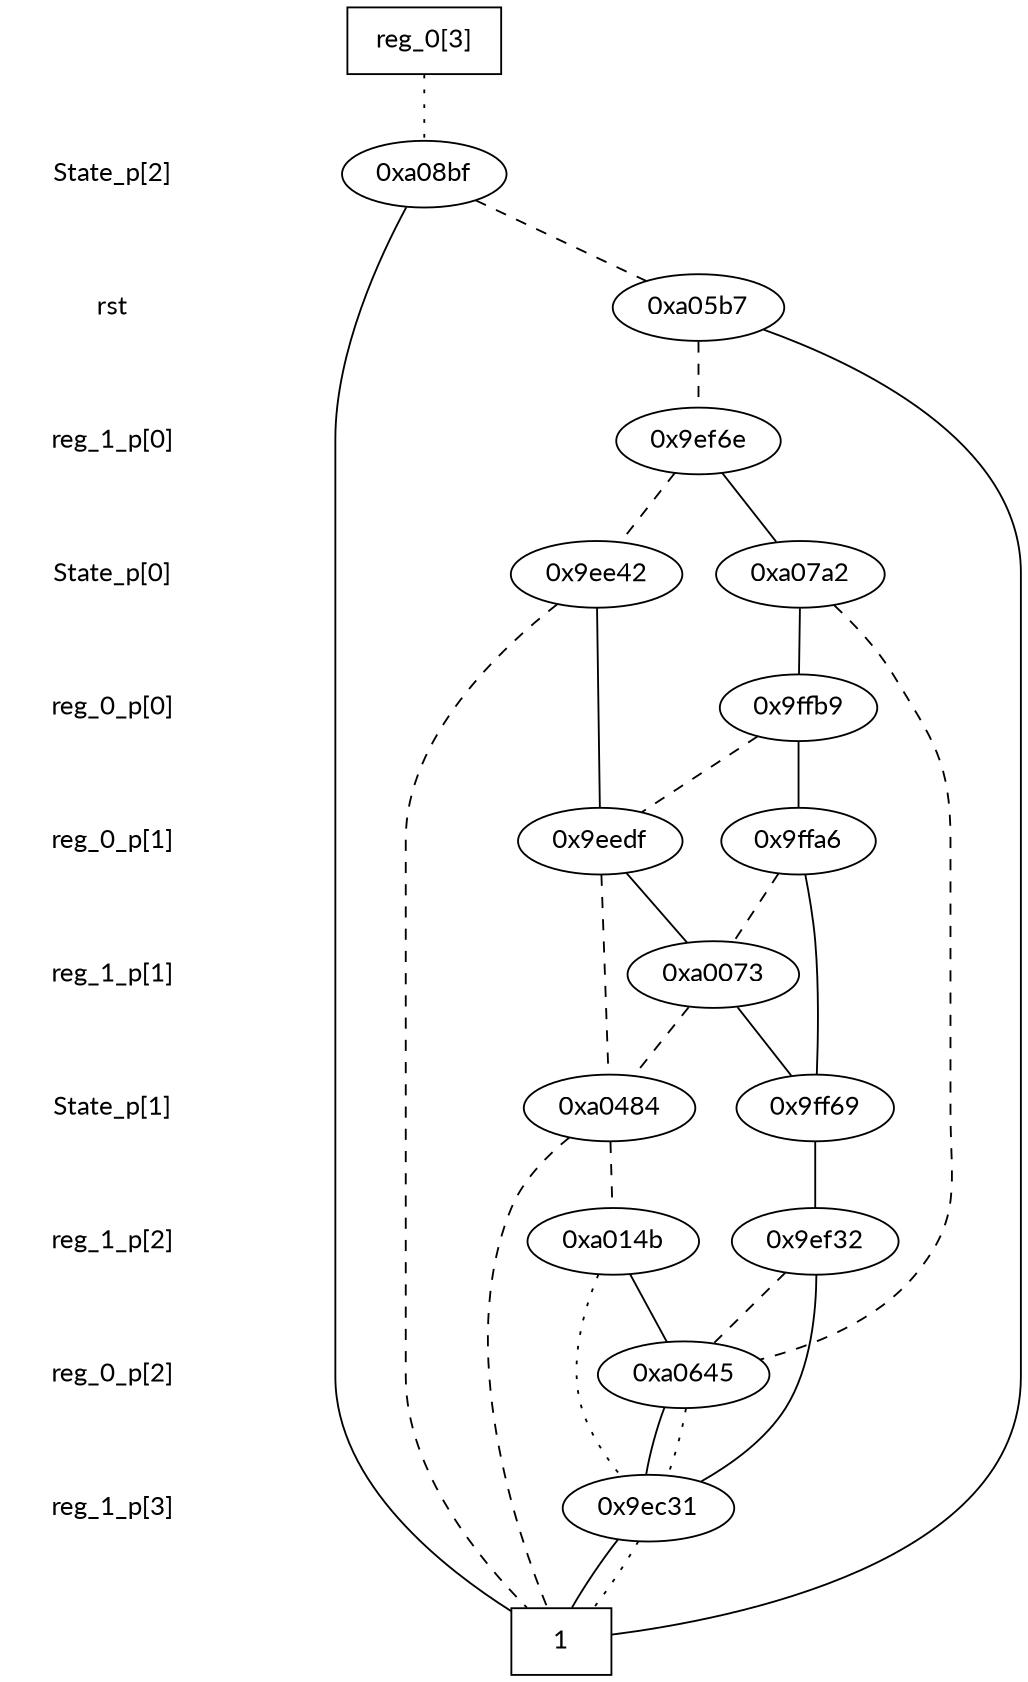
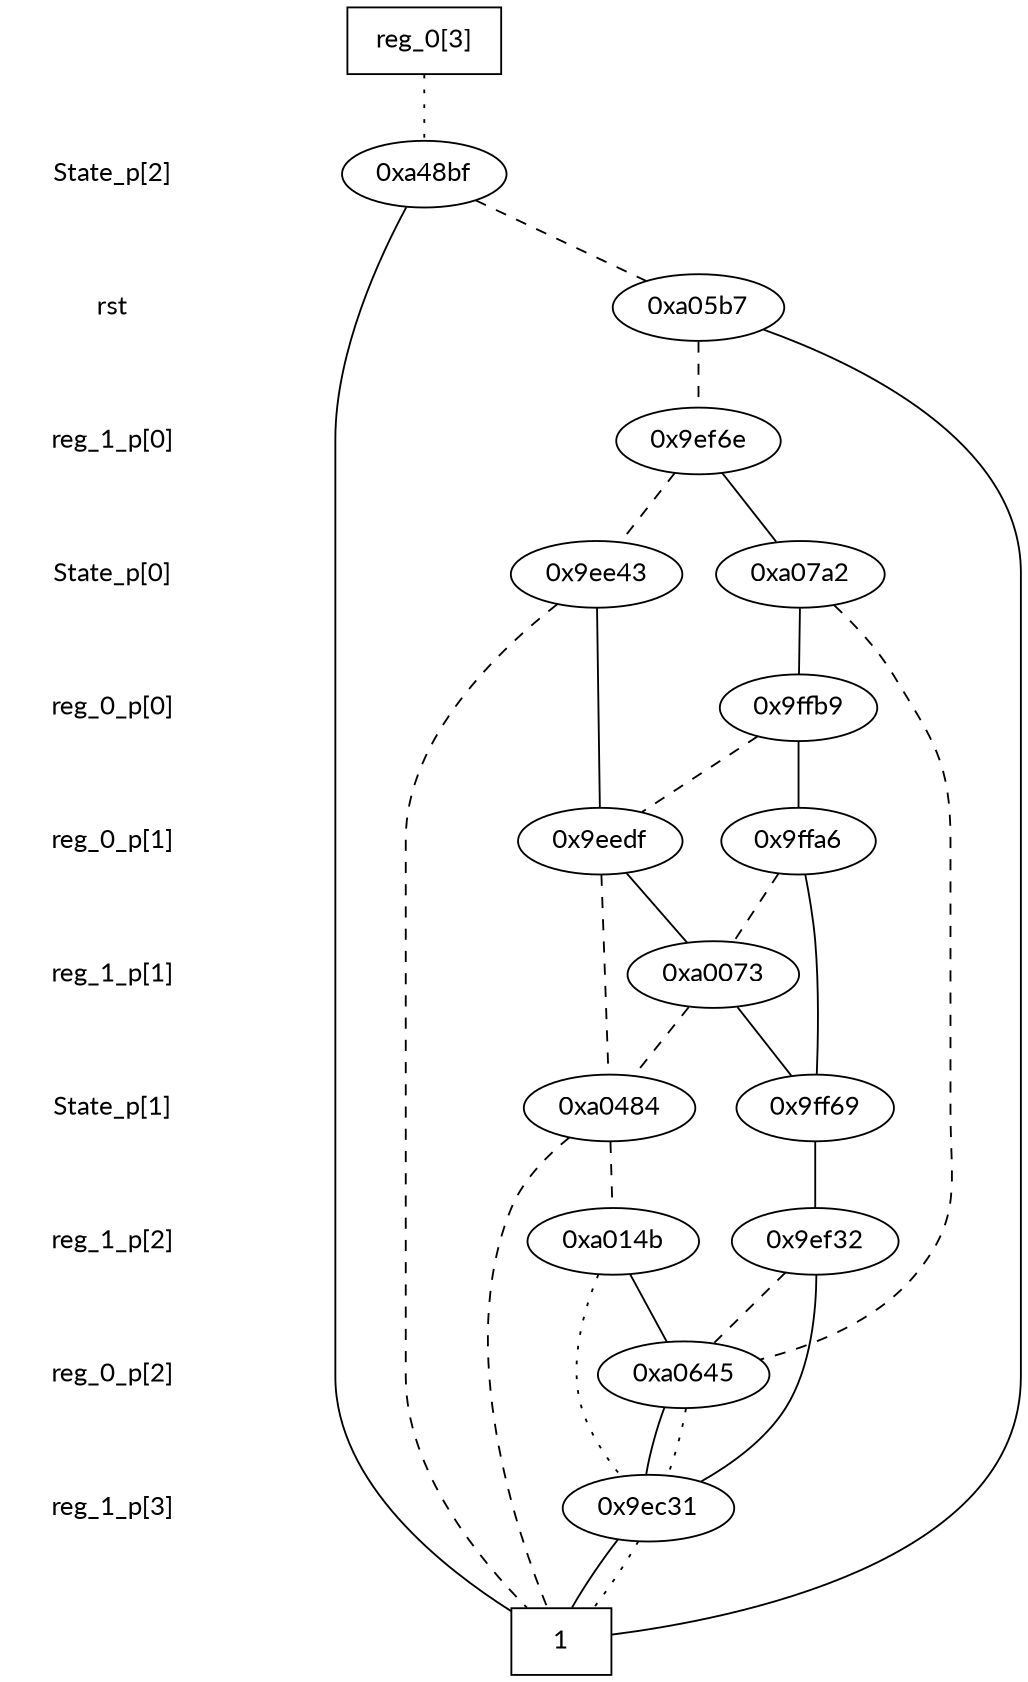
  digraph {
    fontname=Lato
    node [fontname=Lato]
    edge [dir=none fontname=Lato]
    "CONST NODES" [shape=plaintext style=invis]
    " State_p[2] " [shape=plaintext]
    " rst " [shape=plaintext]
    " reg_1_p[0] " [shape=plaintext]
    " State_p[0] " [shape=plaintext]
    " reg_0_p[0] " [shape=plaintext]
    " reg_0_p[1] " [shape=plaintext]
    " reg_1_p[1] " [shape=plaintext]
    " State_p[1] " [shape=plaintext]
    " reg_1_p[2] " [shape=plaintext]
    " reg_0_p[2] " [shape=plaintext]
    " reg_1_p[3] " [shape=plaintext]
    "  reg_0[3]  " [shape=box]
-   "0xa08bf"
+   "0xa08bf" [label="0xa48bf"]
    "0xa05b7"
    "0x9ef6e"
-   "0x9ee42"
+   "0x9ee42" [label="0x9ee43"]
    "0xa07a2"
    "0x9ffb9"
    "0x9ffa6"
    "0x9eedf"
    "0xa0073"
    "0x9ff69"
    "0xa0484"
    "0xa014b"
    "0x9ef32"
    "0xa0645"
    "0x9ec31"
    n29 [label=1 shape=box]
    subgraph sub_1 {
      "CONST NODES"
      " State_p[2] "
      " rst "
      " reg_1_p[0] "
      " State_p[0] "
      " reg_0_p[0] "
      " reg_0_p[1] "
      " reg_1_p[1] "
      " State_p[1] "
      " reg_1_p[2] "
      " reg_0_p[2] "
      " reg_1_p[3] "
    }
    subgraph sub_2 {
      rank=same
      "  reg_0[3]  "
    }
    subgraph sub_3 {
      rank=same
      " State_p[2] "
      "0xa08bf"
    }
    subgraph sub_4 {
      rank=same
      " rst "
      "0xa05b7"
    }
    subgraph sub_5 {
      rank=same
      " reg_1_p[0] "
      "0x9ef6e"
    }
    subgraph sub_6 {
      rank=same
      " State_p[0] "
      "0x9ee42"
      "0xa07a2"
    }
    subgraph sub_7 {
      rank=same
      " reg_0_p[0] "
      "0x9ffb9"
    }
    subgraph sub_8 {
      rank=same
      " reg_0_p[1] "
      "0x9ffa6"
      "0x9eedf"
    }
    subgraph sub_9 {
      rank=same
      " reg_1_p[1] "
      "0xa0073"
    }
    subgraph sub_10 {
      rank=same
      " State_p[1] "
      "0x9ff69"
      "0xa0484"
    }
    subgraph sub_11 {
      rank=same
      " reg_1_p[2] "
      "0xa014b"
      "0x9ef32"
    }
    subgraph sub_12 {
      rank=same
      " reg_0_p[2] "
      "0xa0645"
    }
    subgraph sub_13 {
      rank=same
      " reg_1_p[3] "
      "0x9ec31"
    }
    subgraph sub_14 {
      rank=same
      "CONST NODES"
      subgraph sub_15 {
        rank=same
        n29
      }
    }
    " State_p[2] " -> " rst " [style=invis]
    " rst " -> " reg_1_p[0] " [style=invis]
    " reg_1_p[0] " -> " State_p[0] " [style=invis]
    " State_p[0] " -> " reg_0_p[0] " [style=invis]
    " reg_0_p[0] " -> " reg_0_p[1] " [style=invis]
    " reg_0_p[1] " -> " reg_1_p[1] " [style=invis]
    " reg_1_p[1] " -> " State_p[1] " [style=invis]
    " State_p[1] " -> " reg_1_p[2] " [style=invis]
    " reg_1_p[2] " -> " reg_0_p[2] " [style=invis]
    " reg_0_p[2] " -> " reg_1_p[3] " [style=invis]
    " reg_1_p[3] " -> "CONST NODES" [style=invis]
    "  reg_0[3]  " -> "0xa08bf" [style=dotted]
    "0xa08bf" -> "0xa05b7" [style=dashed]
    "0xa08bf" -> n29
    "0xa05b7" -> "0x9ef6e" [style=dashed]
    "0xa05b7" -> n29
    "0x9ef6e" -> "0x9ee42" [style=dashed]
    "0x9ef6e" -> "0xa07a2"
    "0x9ee42" -> "0x9eedf"
    "0x9ee42" -> n29 [style=dashed]
    "0xa07a2" -> "0x9ffb9"
    "0xa07a2" -> "0xa0645" [style=dashed]
    "0x9ffb9" -> "0x9ffa6"
    "0x9ffb9" -> "0x9eedf" [style=dashed]
    "0x9ffa6" -> "0xa0073" [style=dashed]
    "0x9ffa6" -> "0x9ff69"
    "0x9eedf" -> "0xa0073"
    "0x9eedf" -> "0xa0484" [style=dashed]
    "0xa0073" -> "0x9ff69"
    "0xa0073" -> "0xa0484" [style=dashed]
    "0x9ff69" -> "0x9ef32"
    "0xa0484" -> "0xa014b" [style=dashed]
    "0xa0484" -> n29 [style=dashed]
    "0xa014b" -> "0xa0645"
    "0xa014b" -> "0x9ec31" [style=dotted]
    "0x9ef32" -> "0xa0645" [style=dashed]
    "0x9ef32" -> "0x9ec31"
    "0xa0645" -> "0x9ec31"
    "0xa0645" -> "0x9ec31" [style=dotted]
    "0x9ec31" -> n29
    "0x9ec31" -> n29 [style=dotted]
  }
